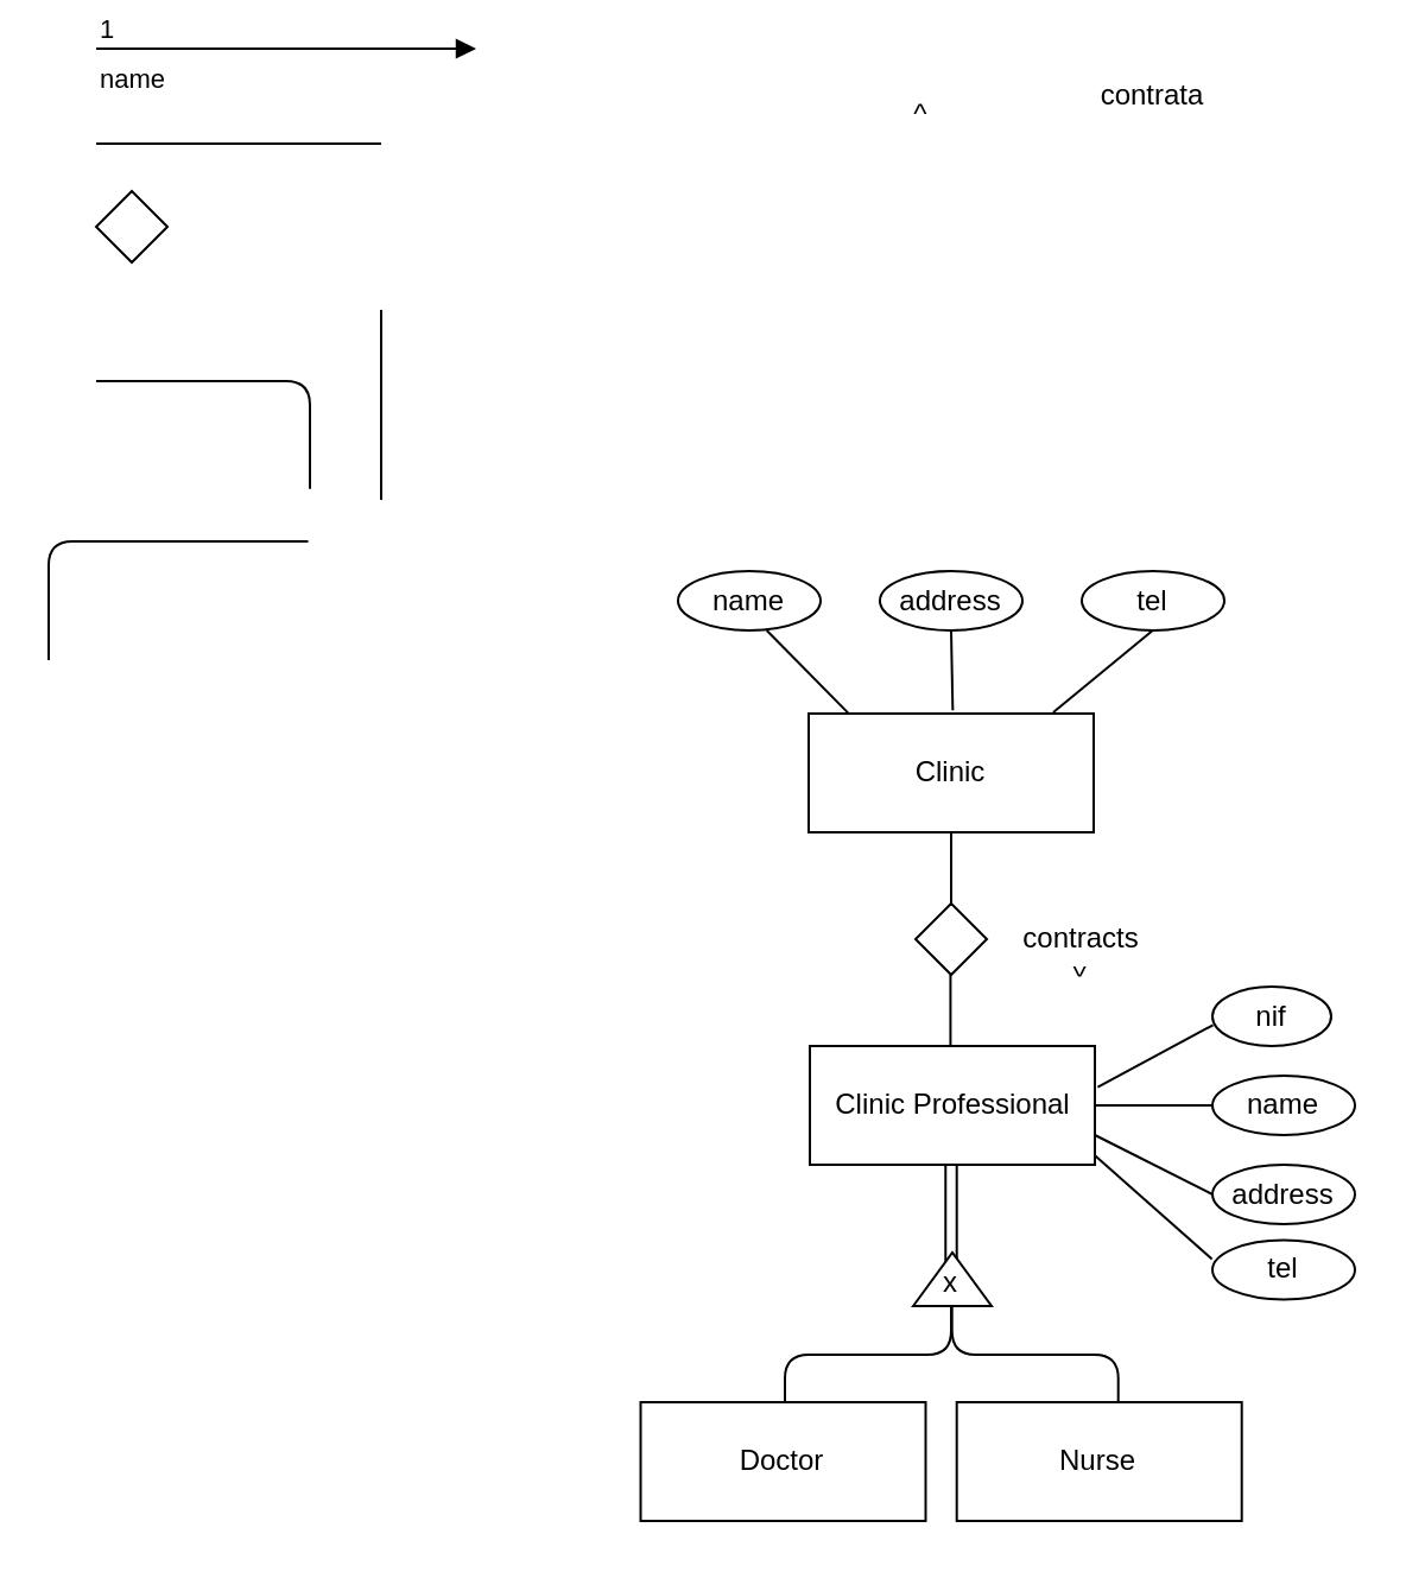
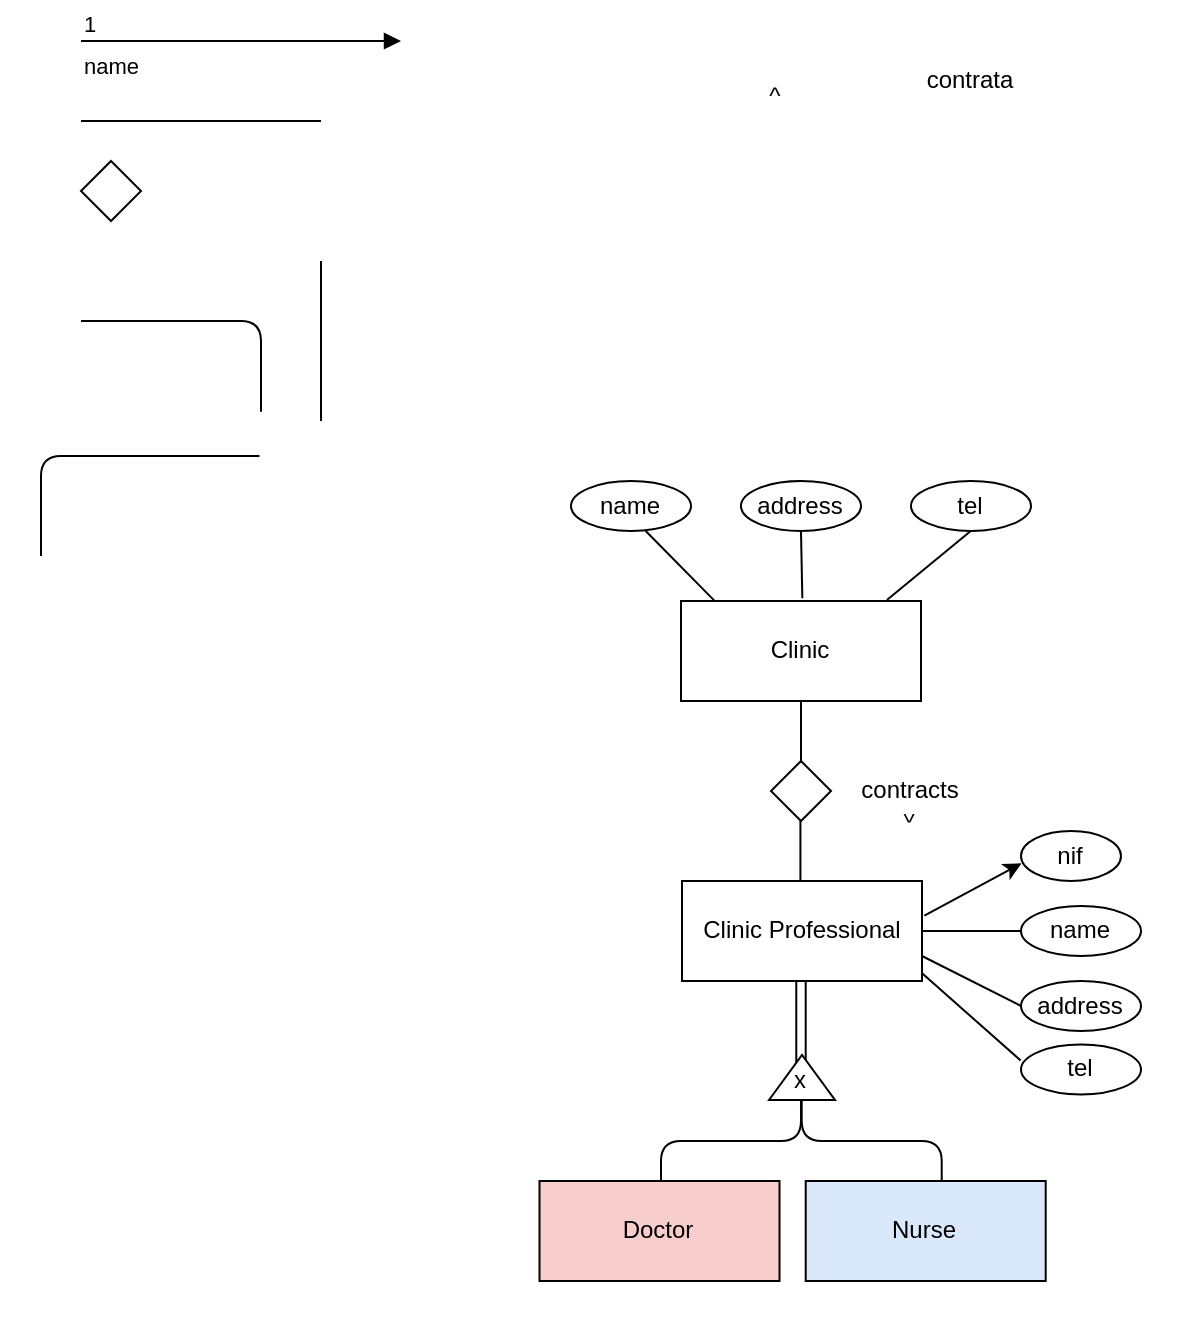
  <mxCell id="0" />
  <mxCell id="1" parent="0" />
  <mxCell id="2" value="" style="endArrow=none;html=1;rounded=0;entryX=0.5;entryY=1;entryDx=0;entryDy=0;exitX=0.5;exitY=0;exitDx=0;exitDy=0;" edge="1" parent="1" source="8" target="3"><mxGeometry width="50" height="50" relative="1" as="geometry"><mxPoint x="360" y="240" as="sourcePoint" /><mxPoint x="410" y="230" as="targetPoint" /></mxGeometry></mxCell>
  <mxCell id="3" value="Clinic" style="html=1;whiteSpace=wrap;" vertex="1" parent="1"><mxGeometry x="340" y="300" width="120" height="50" as="geometry" /></mxCell>
  <mxCell id="4" value="name" style="endArrow=block;endFill=1;html=1;edgeStyle=orthogonalEdgeStyle;align=left;verticalAlign=top;rounded=0;" edge="1" parent="1"><mxGeometry x="-1" relative="1" as="geometry"><mxPoint x="40" y="20" as="sourcePoint" /><mxPoint x="200" y="20" as="targetPoint" /></mxGeometry></mxCell>
  <mxCell id="5" value="1" style="edgeLabel;resizable=0;html=1;align=left;verticalAlign=bottom;" connectable="0" vertex="1" parent="4"><mxGeometry x="-1" relative="1" as="geometry" /></mxCell>
  <mxCell id="6" value="" style="endArrow=none;html=1;rounded=0;entryX=0.5;entryY=1;entryDx=0;entryDy=0;" edge="1" parent="1"><mxGeometry width="50" height="50" relative="1" as="geometry"><mxPoint x="160" y="60" as="sourcePoint" /><mxPoint x="40" y="60" as="targetPoint" /></mxGeometry></mxCell>
  <mxCell id="7" value="" style="rhombus;whiteSpace=wrap;html=1;" vertex="1" parent="1"><mxGeometry x="40" y="80" width="30" height="30" as="geometry" /></mxCell>
  <mxCell id="8" value="" style="rhombus;whiteSpace=wrap;html=1;" vertex="1" parent="1"><mxGeometry x="385" y="380" width="30" height="30" as="geometry" /></mxCell>
  <mxCell id="9" value="" style="endArrow=none;html=1;rounded=0;entryX=0.5;entryY=1;entryDx=0;entryDy=0;exitX=0.5;exitY=0;exitDx=0;exitDy=0;" edge="1" parent="1"><mxGeometry width="50" height="50" relative="1" as="geometry"><mxPoint x="399.71" y="440" as="sourcePoint" /><mxPoint x="399.71" y="410" as="targetPoint" /></mxGeometry></mxCell>
  <mxCell id="10" value="&amp;nbsp;&lt;div&gt;&lt;br&gt;&lt;/div&gt;&lt;div&gt;^&lt;/div&gt;&lt;div&gt;&lt;br&gt;&lt;/div&gt;" style="text;html=1;align=center;verticalAlign=middle;whiteSpace=wrap;rounded=0;rotation=-180;" vertex="1" parent="1"><mxGeometry x="447.5" y="405" width="15" height="20" as="geometry" /></mxCell>
  <mxCell id="11" value="contrata" style="text;html=1;align=center;verticalAlign=middle;whiteSpace=wrap;rounded=0;rotation=0;" vertex="1" parent="1"><mxGeometry x="440" y="30" width="90" height="20" as="geometry" /></mxCell>
  <mxCell id="12" value="&amp;nbsp;&lt;div&gt;&lt;br&gt;&lt;/div&gt;&lt;div&gt;^&lt;/div&gt;&lt;div&gt;&lt;br&gt;&lt;/div&gt;" style="text;html=1;align=center;verticalAlign=middle;whiteSpace=wrap;rounded=0;rotation=0;" vertex="1" parent="1"><mxGeometry x="380" y="30" width="15" height="20" as="geometry" /></mxCell>
  <mxCell id="13" value="contracts" style="text;html=1;align=center;verticalAlign=middle;whiteSpace=wrap;rounded=0;rotation=0;" vertex="1" parent="1"><mxGeometry x="410" y="385" width="90" height="20" as="geometry" /></mxCell>
  <mxCell id="14" value="" style="endArrow=none;html=1;rounded=0;" edge="1" parent="1"><mxGeometry width="50" height="50" relative="1" as="geometry"><mxPoint x="160" y="210" as="sourcePoint" /><mxPoint x="160" y="130" as="targetPoint" /></mxGeometry></mxCell>
  <mxCell id="15" value="" style="group" vertex="1" connectable="0" parent="1"><mxGeometry x="397.64" y="490" width="4.71" height="50" as="geometry" /></mxCell>
  <mxCell id="16" value="" style="endArrow=none;html=1;rounded=0;" edge="1" parent="15"><mxGeometry width="50" height="50" relative="1" as="geometry"><mxPoint y="50" as="sourcePoint" /><mxPoint as="targetPoint" /></mxGeometry></mxCell>
  <mxCell id="17" value="" style="endArrow=none;html=1;rounded=0;" edge="1" parent="15"><mxGeometry width="50" height="50" relative="1" as="geometry"><mxPoint x="4.71" y="50" as="sourcePoint" /><mxPoint x="4.71" as="targetPoint" /></mxGeometry></mxCell>
  <mxCell id="18" value="" style="endArrow=none;html=1;rounded=0;entryX=0.5;entryY=1;entryDx=0;entryDy=0;exitX=0.138;exitY=-0.006;exitDx=0;exitDy=0;exitPerimeter=0;" edge="1" parent="1" source="3"><mxGeometry width="50" height="50" relative="1" as="geometry"><mxPoint x="300" y="295" as="sourcePoint" /><mxPoint x="322.36" y="265" as="targetPoint" /></mxGeometry></mxCell>
  <mxCell id="19" value="" style="endArrow=none;html=1;rounded=0;exitX=0.487;exitY=-0.028;exitDx=0;exitDy=0;exitPerimeter=0;" edge="1" parent="1" target="24"><mxGeometry width="50" height="50" relative="1" as="geometry"><mxPoint x="400.67" y="298.6" as="sourcePoint" /><mxPoint x="401" y="270" as="targetPoint" /></mxGeometry></mxCell>
  <mxCell id="20" value="" style="endArrow=none;html=1;rounded=0;entryX=0.5;entryY=1;entryDx=0;entryDy=0;exitX=0.858;exitY=-0.009;exitDx=0;exitDy=0;exitPerimeter=0;" edge="1" parent="1" source="3"><mxGeometry width="50" height="50" relative="1" as="geometry"><mxPoint x="484.86" y="295" as="sourcePoint" /><mxPoint x="484.86" y="265" as="targetPoint" /></mxGeometry></mxCell>
  <mxCell id="21" value="" style="triangle;whiteSpace=wrap;html=1;rotation=-90;" vertex="1" parent="1"><mxGeometry x="389.25" y="521.75" width="22.5" height="33" as="geometry" /></mxCell>
  <mxCell id="22" value="x" style="text;html=1;align=center;verticalAlign=middle;whiteSpace=wrap;rounded=0;rotation=0;" vertex="1" parent="1"><mxGeometry x="354.99" y="530" width="90" height="20" as="geometry" /></mxCell>
  <mxCell id="23" value="name" style="ellipse;whiteSpace=wrap;html=1;align=center;" vertex="1" parent="1"><mxGeometry x="285" y="240" width="60" height="25" as="geometry" /></mxCell>
  <mxCell id="24" value="address" style="ellipse;whiteSpace=wrap;html=1;align=center;" vertex="1" parent="1"><mxGeometry x="369.99" y="240" width="60" height="25" as="geometry" /></mxCell>
  <mxCell id="25" value="tel" style="ellipse;whiteSpace=wrap;html=1;align=center;" vertex="1" parent="1"><mxGeometry x="455" y="240" width="60" height="25" as="geometry" /></mxCell>
  <mxCell id="26" value="" style="endArrow=none;html=1;rounded=1;curved=0;endFill=0;" edge="1" parent="1" target="22"><mxGeometry width="50" height="50" relative="1" as="geometry"><mxPoint x="330" y="590" as="sourcePoint" /><mxPoint x="400" y="560" as="targetPoint" /><Array as="points"><mxPoint x="330" y="570" /><mxPoint x="400" y="570" /></Array></mxGeometry></mxCell>
  <mxCell id="27" value="" style="endArrow=none;html=1;rounded=1;curved=0;endFill=0;" edge="1" parent="1"><mxGeometry width="50" height="50" relative="1" as="geometry"><mxPoint x="470.35" y="590" as="sourcePoint" /><mxPoint x="400.35" y="550" as="targetPoint" /><Array as="points"><mxPoint x="470.35" y="570" /><mxPoint x="400.35" y="570" /></Array></mxGeometry></mxCell>
  <mxCell id="28" value="Clinic Professional" style="html=1;whiteSpace=wrap;" vertex="1" parent="1"><mxGeometry x="340.5" y="440" width="120" height="50" as="geometry" /></mxCell>
- <mxCell id="29" value="Doctor" style="html=1;whiteSpace=wrap;" vertex="1" parent="1"><mxGeometry x="269.25" y="590" width="120" height="50" as="geometry" /></mxCell>
- <mxCell id="30" value="Nurse" style="html=1;whiteSpace=wrap;" vertex="1" parent="1"><mxGeometry x="402.35" y="590" width="120" height="50" as="geometry" /></mxCell>
+ <mxCell id="29" value="Doctor" style="html=1;whiteSpace=wrap;fillColor=#f8cecc;" vertex="1" parent="1"><mxGeometry x="269.25" y="590" width="120" height="50" as="geometry" /></mxCell>
+ <mxCell id="30" value="Nurse" style="html=1;whiteSpace=wrap;fillColor=#dae8fc;" vertex="1" parent="1"><mxGeometry x="402.35" y="590" width="120" height="50" as="geometry" /></mxCell>
  <mxCell id="31" value="name" style="ellipse;whiteSpace=wrap;html=1;align=center;" vertex="1" parent="1"><mxGeometry x="510" y="452.5" width="60" height="25" as="geometry" /></mxCell>
  <mxCell id="32" value="nif" style="ellipse;whiteSpace=wrap;html=1;align=center;" vertex="1" parent="1"><mxGeometry x="510" y="415" width="50" height="25" as="geometry" /></mxCell>
  <mxCell id="33" value="address" style="ellipse;whiteSpace=wrap;html=1;align=center;" vertex="1" parent="1"><mxGeometry x="510" y="490" width="60" height="25" as="geometry" /></mxCell>
  <mxCell id="34" value="tel" style="ellipse;whiteSpace=wrap;html=1;align=center;" vertex="1" parent="1"><mxGeometry x="510" y="521.75" width="60" height="25" as="geometry" /></mxCell>
- <mxCell id="35" value="" style="endArrow=none;html=1;rounded=0;entryX=0.005;entryY=0.646;entryDx=0;entryDy=0;exitX=1.01;exitY=0.347;exitDx=0;exitDy=0;exitPerimeter=0;entryPerimeter=0;" edge="1" parent="1" source="28" target="32"><mxGeometry width="50" height="50" relative="1" as="geometry"><mxPoint x="464.07" y="460" as="sourcePoint" /><mxPoint x="505.93" y="425" as="targetPoint" /></mxGeometry></mxCell>
+ <mxCell id="35" value="" style="endArrow=classic;html=1;rounded=0;entryX=0.005;entryY=0.646;entryDx=0;entryDy=0;exitX=1.01;exitY=0.347;exitDx=0;exitDy=0;exitPerimeter=0;entryPerimeter=0;" edge="1" parent="1" source="28" target="32"><mxGeometry width="50" height="50" relative="1" as="geometry"><mxPoint x="464.07" y="460" as="sourcePoint" /><mxPoint x="505.93" y="425" as="targetPoint" /></mxGeometry></mxCell>
  <mxCell id="36" value="" style="endArrow=none;html=1;rounded=0;entryX=0;entryY=0.5;entryDx=0;entryDy=0;exitX=1;exitY=0.5;exitDx=0;exitDy=0;" edge="1" parent="1" source="28" target="31"><mxGeometry width="50" height="50" relative="1" as="geometry"><mxPoint x="474.07" y="470" as="sourcePoint" /><mxPoint x="520" y="441" as="targetPoint" /></mxGeometry></mxCell>
  <mxCell id="37" value="" style="endArrow=none;html=1;rounded=0;entryX=0;entryY=0.5;entryDx=0;entryDy=0;exitX=1;exitY=0.5;exitDx=0;exitDy=0;" edge="1" parent="1" target="33"><mxGeometry width="50" height="50" relative="1" as="geometry"><mxPoint x="460.5" y="477.5" as="sourcePoint" /><mxPoint x="505.5" y="477.5" as="targetPoint" /></mxGeometry></mxCell>
  <mxCell id="38" value="" style="endArrow=none;html=1;rounded=0;entryX=-0.003;entryY=0.319;entryDx=0;entryDy=0;exitX=0.998;exitY=0.918;exitDx=0;exitDy=0;entryPerimeter=0;exitPerimeter=0;" edge="1" parent="1" source="28" target="34"><mxGeometry width="50" height="50" relative="1" as="geometry"><mxPoint x="470.5" y="487.5" as="sourcePoint" /><mxPoint x="519" y="507" as="targetPoint" /></mxGeometry></mxCell>
  <mxCell id="39" value="" style="endArrow=none;html=1;rounded=1;curved=0;endFill=0;" edge="1" parent="1"><mxGeometry width="50" height="50" relative="1" as="geometry"><mxPoint x="130" y="180" as="sourcePoint" /><mxPoint x="40" y="160" as="targetPoint" /><Array as="points"><mxPoint x="130" y="210" /><mxPoint x="130" y="160" /><mxPoint x="60" y="160" /></Array></mxGeometry></mxCell>
  <mxCell id="40" value="" style="endArrow=none;html=1;rounded=1;curved=0;endFill=0;" edge="1" parent="1"><mxGeometry width="50" height="50" relative="1" as="geometry"><mxPoint x="20" y="277.5" as="sourcePoint" /><mxPoint x="129.25" y="227.5" as="targetPoint" /><Array as="points"><mxPoint x="20" y="277.5" /><mxPoint x="20" y="227.5" /></Array></mxGeometry></mxCell>
